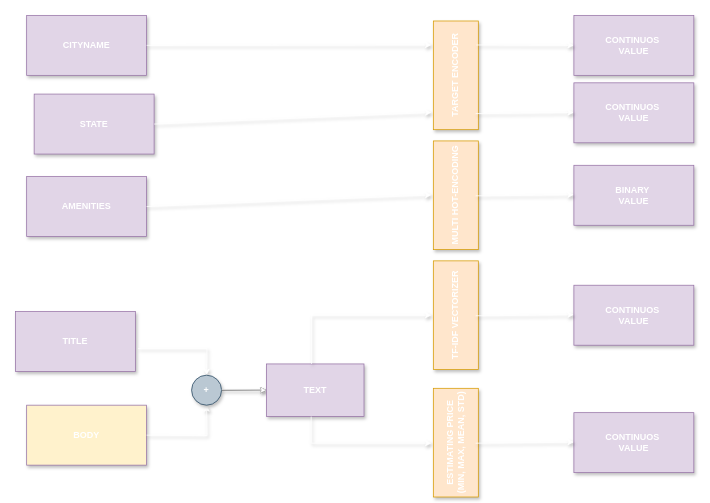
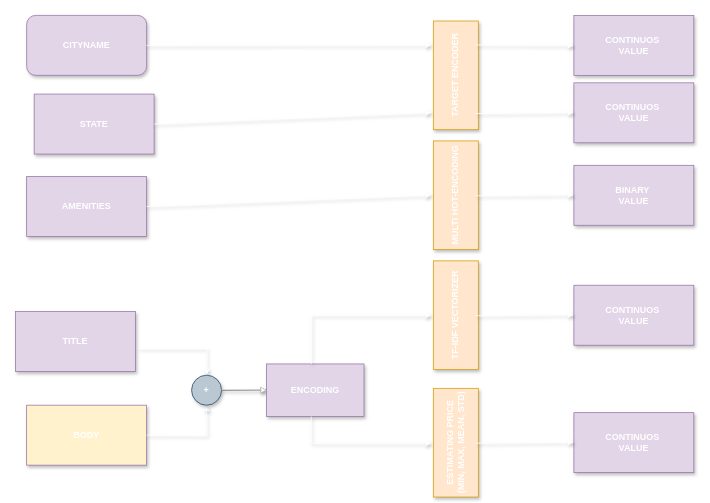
  <mxCell id="0" />
  <mxCell id="1" parent="0" />
- <mxCell id="2" value="&lt;span style=&quot;font-size: 12px;&quot;&gt;&lt;span&gt;CITYNAME&lt;/span&gt;&lt;/span&gt;" style="rounded=0;whiteSpace=wrap;html=1;fillColor=#e1d5e7;strokeColor=#9673a6;shadow=1;fontColor=#FFFFFF;fontStyle=1;fontSize=12;" vertex="1" parent="1"><mxGeometry x="35" y="20" width="160" height="80" as="geometry" /></mxCell>
+ <mxCell id="2" value="&lt;span style=&quot;font-size: 12px;&quot;&gt;&lt;span&gt;CITYNAME&lt;/span&gt;&lt;/span&gt;" style="whiteSpace=wrap;html=1;fillColor=#e1d5e7;strokeColor=#9673a6;shadow=1;fontColor=#FFFFFF;fontStyle=1;fontSize=12;rounded=1;" vertex="1" parent="1"><mxGeometry x="35" y="20" width="160" height="80" as="geometry" /></mxCell>
  <mxCell id="3" value="&lt;span style=&quot;font-size: 12px;&quot;&gt;STATE&lt;/span&gt;" style="rounded=0;whiteSpace=wrap;html=1;fillColor=#e1d5e7;strokeColor=#9673a6;shadow=1;fontColor=#FFFFFF;fontStyle=1;fontSize=12;" vertex="1" parent="1"><mxGeometry x="45" y="125" width="160" height="80" as="geometry" /></mxCell>
  <mxCell id="4" value="" style="endArrow=classic;html=1;rounded=0;exitX=1;exitY=0.5;exitDx=0;exitDy=0;strokeColor=#FFFFFF;shadow=1;fontColor=#FFFFFF;fontStyle=1;fontSize=12;" edge="1" parent="1" source="3"><mxGeometry width="50" height="50" relative="1" as="geometry"><mxPoint x="455" y="149.5" as="sourcePoint" /><mxPoint x="575" y="149.5" as="targetPoint" /></mxGeometry></mxCell>
  <mxCell id="5" value="" style="endArrow=classic;html=1;rounded=0;exitX=1;exitY=0.5;exitDx=0;exitDy=0;strokeColor=#FFFFFF;shadow=1;fontColor=#FFFFFF;fontStyle=1;fontSize=12;" edge="1" parent="1" source="2"><mxGeometry width="50" height="50" relative="1" as="geometry"><mxPoint x="455" y="59.5" as="sourcePoint" /><mxPoint x="575" y="59.5" as="targetPoint" /></mxGeometry></mxCell>
  <mxCell id="6" value="&lt;span style=&quot;font-size: 12px;&quot;&gt;TARGET ENCODER&lt;/span&gt;" style="rounded=0;whiteSpace=wrap;html=1;rotation=-90;fillColor=#ffe6cc;strokeColor=#d79b00;shadow=1;fontColor=#FFFFFF;fontStyle=1;fontSize=12;" vertex="1" parent="1"><mxGeometry x="535" y="70" width="145" height="60" as="geometry" /></mxCell>
  <mxCell id="7" value="&lt;span style=&quot;font-size: 12px;&quot;&gt;AMENITIES&lt;/span&gt;" style="rounded=0;whiteSpace=wrap;html=1;fillColor=#e1d5e7;strokeColor=#9673a6;shadow=1;fontColor=#FFFFFF;fontStyle=1;fontSize=12;" vertex="1" parent="1"><mxGeometry x="35" y="235" width="160" height="80" as="geometry" /></mxCell>
  <mxCell id="8" value="&lt;span style=&quot;font-size: 12px;&quot;&gt;CONTINUOS&amp;nbsp;&lt;/span&gt;&lt;div style=&quot;font-size: 12px;&quot;&gt;&lt;span style=&quot;font-size: 12px;&quot;&gt;VALUE&lt;/span&gt;&lt;/div&gt;" style="rounded=0;whiteSpace=wrap;html=1;fillColor=#e1d5e7;strokeColor=#9673a6;shadow=1;fontColor=#FFFFFF;fontStyle=1;fontSize=12;" vertex="1" parent="1"><mxGeometry x="765" y="20" width="160" height="80" as="geometry" /></mxCell>
  <mxCell id="9" value="&lt;span style=&quot;font-size: 12px;&quot;&gt;CONTINUOS&amp;nbsp;&lt;/span&gt;&lt;div style=&quot;font-size: 12px;&quot;&gt;&lt;span style=&quot;font-size: 12px;&quot;&gt;VALUE&lt;/span&gt;&lt;/div&gt;" style="rounded=0;whiteSpace=wrap;html=1;fillColor=#e1d5e7;strokeColor=#9673a6;shadow=1;fontColor=#FFFFFF;fontStyle=1;fontSize=12;" vertex="1" parent="1"><mxGeometry x="765" y="110" width="160" height="80" as="geometry" /></mxCell>
  <mxCell id="10" value="" style="endArrow=classic;html=1;rounded=0;exitX=0.148;exitY=0.942;exitDx=0;exitDy=0;exitPerimeter=0;strokeColor=#FFFFFF;shadow=1;fontColor=#FFFFFF;fontStyle=1;fontSize=12;" edge="1" parent="1" source="6"><mxGeometry width="50" height="50" relative="1" as="geometry"><mxPoint x="645" y="149.5" as="sourcePoint" /><mxPoint x="765" y="149.5" as="targetPoint" /></mxGeometry></mxCell>
  <mxCell id="11" value="" style="endArrow=classic;html=1;rounded=0;exitX=1;exitY=0.5;exitDx=0;exitDy=0;entryX=0;entryY=0.5;entryDx=0;entryDy=0;strokeColor=#FFFFFF;shadow=1;fontColor=#FFFFFF;fontStyle=1;fontSize=12;" edge="1" parent="1" target="8"><mxGeometry width="50" height="50" relative="1" as="geometry"><mxPoint x="635" y="59.5" as="sourcePoint" /><mxPoint x="755" y="59.5" as="targetPoint" /></mxGeometry></mxCell>
  <mxCell id="12" value="" style="endArrow=classic;html=1;rounded=0;exitX=1;exitY=0.5;exitDx=0;exitDy=0;strokeColor=#FFFFFF;shadow=1;fontColor=#FFFFFF;fontStyle=1;fontSize=12;" edge="1" parent="1" source="7"><mxGeometry width="50" height="50" relative="1" as="geometry"><mxPoint x="455" y="259.5" as="sourcePoint" /><mxPoint x="575" y="259.5" as="targetPoint" /></mxGeometry></mxCell>
  <mxCell id="13" value="&lt;span style=&quot;font-size: 12px;&quot;&gt;MULTI HOT-ENCODING&lt;/span&gt;" style="rounded=0;whiteSpace=wrap;html=1;rotation=-90;fillColor=#ffe6cc;strokeColor=#d79b00;shadow=1;fontColor=#FFFFFF;fontStyle=1;fontSize=12;" vertex="1" parent="1"><mxGeometry x="535" y="230" width="145" height="60" as="geometry" /></mxCell>
  <mxCell id="14" value="&lt;span style=&quot;font-size: 12px;&quot;&gt;BINARY&amp;nbsp;&lt;/span&gt;&lt;div style=&quot;font-size: 12px;&quot;&gt;&lt;span style=&quot;font-size: 12px;&quot;&gt;VALUE&lt;/span&gt;&lt;/div&gt;" style="rounded=0;whiteSpace=wrap;html=1;fillColor=#e1d5e7;strokeColor=#9673a6;shadow=1;fontColor=#FFFFFF;fontStyle=1;fontSize=12;" vertex="1" parent="1"><mxGeometry x="765" y="220" width="160" height="80" as="geometry" /></mxCell>
  <mxCell id="15" value="" style="endArrow=classic;html=1;rounded=0;exitX=0.148;exitY=0.942;exitDx=0;exitDy=0;exitPerimeter=0;strokeColor=#FFFFFF;shadow=1;fontColor=#FFFFFF;fontStyle=1;fontSize=12;" edge="1" parent="1"><mxGeometry width="50" height="50" relative="1" as="geometry"><mxPoint x="634" y="260.75" as="sourcePoint" /><mxPoint x="765" y="259.25" as="targetPoint" /></mxGeometry></mxCell>
  <mxCell id="16" value="&lt;span style=&quot;font-size: 12px;&quot;&gt;TITLE&lt;/span&gt;" style="rounded=0;whiteSpace=wrap;html=1;fillColor=#e1d5e7;strokeColor=#9673a6;shadow=1;fontColor=#FFFFFF;fontStyle=1;fontSize=12;" vertex="1" parent="1"><mxGeometry x="20" y="415" width="160" height="80" as="geometry" /></mxCell>
  <mxCell id="17" value="&lt;span style=&quot;font-size: 12px;&quot;&gt;BODY&lt;/span&gt;" style="rounded=0;whiteSpace=wrap;html=1;fillColor=#fff2cc;strokeColor=#9673a6;shadow=1;fontColor=#FFFFFF;fontStyle=1;fontSize=12;" vertex="1" parent="1"><mxGeometry x="35" y="540" width="160" height="80" as="geometry" /></mxCell>
  <mxCell id="18" value="" style="endArrow=classic;html=1;rounded=0;exitX=1.022;exitY=0.619;exitDx=0;exitDy=0;exitPerimeter=0;edgeStyle=orthogonalEdgeStyle;strokeColor=#FFFFFF;shadow=1;fontColor=#FFFFFF;fontStyle=1;fontSize=12;" edge="1" parent="1" source="16"><mxGeometry width="50" height="50" relative="1" as="geometry"><mxPoint x="325" y="470" as="sourcePoint" /><mxPoint x="275" y="500" as="targetPoint" /></mxGeometry></mxCell>
  <mxCell id="19" value="" style="endArrow=classic;html=1;rounded=0;exitX=1.022;exitY=0.619;exitDx=0;exitDy=0;exitPerimeter=0;edgeStyle=orthogonalEdgeStyle;strokeColor=#FFFFFF;shadow=1;fontColor=#FFFFFF;fontStyle=1;fontSize=12;" edge="1" parent="1"><mxGeometry width="50" height="50" relative="1" as="geometry"><mxPoint x="195" y="580" as="sourcePoint" /><mxPoint x="275" y="540" as="targetPoint" /></mxGeometry></mxCell>
  <mxCell id="20" value="" style="edgeStyle=orthogonalEdgeStyle;rounded=0;orthogonalLoop=1;jettySize=auto;html=1;shadow=1;fontColor=#FFFFFF;fontStyle=1;fontSize=12;" edge="1" parent="1" source="21" target="23"><mxGeometry relative="1" as="geometry" /></mxCell>
  <mxCell id="21" value="&lt;span style=&quot;font-size: 12px;&quot;&gt;+&lt;/span&gt;" style="ellipse;whiteSpace=wrap;html=1;aspect=fixed;fillColor=#bac8d3;strokeColor=#23445d;shadow=1;fontColor=#FFFFFF;fontStyle=1;fontSize=12;" vertex="1" parent="1"><mxGeometry x="255" y="500" width="40" height="40" as="geometry" /></mxCell>
  <mxCell id="22" value="" style="endArrow=classic;html=1;rounded=0;exitX=1;exitY=0.5;exitDx=0;exitDy=0;strokeColor=#FFFFFF;shadow=1;fontColor=#FFFFFF;fontStyle=1;fontSize=12;" edge="1" parent="1"><mxGeometry width="50" height="50" relative="1" as="geometry"><mxPoint x="295" y="519.52" as="sourcePoint" /><mxPoint x="355" y="520" as="targetPoint" /></mxGeometry></mxCell>
- <mxCell id="23" value="&lt;span style=&quot;font-size: 12px;&quot;&gt;TEXT&lt;/span&gt;" style="rounded=0;whiteSpace=wrap;html=1;fillColor=#e1d5e7;strokeColor=#9673a6;shadow=1;fontColor=#FFFFFF;fontStyle=1;fontSize=12;" vertex="1" parent="1"><mxGeometry x="355" y="485" width="130" height="70" as="geometry" /></mxCell>
+ <mxCell id="23" value="&lt;span style=&quot;font-size: 12px;&quot;&gt;ENCODING&lt;/span&gt;" style="rounded=0;whiteSpace=wrap;html=1;fillColor=#e1d5e7;strokeColor=#9673a6;shadow=1;fontColor=#FFFFFF;fontStyle=1;fontSize=12;" vertex="1" parent="1"><mxGeometry x="355" y="485" width="130" height="70" as="geometry" /></mxCell>
  <mxCell id="24" value="" style="endArrow=classic;html=1;rounded=0;edgeStyle=orthogonalEdgeStyle;exitX=0.458;exitY=1.001;exitDx=0;exitDy=0;exitPerimeter=0;strokeColor=#FFFFFF;shadow=1;fontColor=#FFFFFF;fontStyle=1;fontSize=12;" edge="1" parent="1" source="23"><mxGeometry width="50" height="50" relative="1" as="geometry"><mxPoint x="415" y="560" as="sourcePoint" /><mxPoint x="575" y="590.7" as="targetPoint" /><Array as="points"><mxPoint x="414" y="591" /></Array></mxGeometry></mxCell>
  <mxCell id="25" value="" style="endArrow=classic;html=1;rounded=0;edgeStyle=orthogonalEdgeStyle;strokeColor=#FFFFFF;shadow=1;fontColor=#FFFFFF;fontStyle=1;fontSize=12;" edge="1" parent="1" source="23"><mxGeometry width="50" height="50" relative="1" as="geometry"><mxPoint x="415" y="480" as="sourcePoint" /><mxPoint x="575" y="420" as="targetPoint" /><Array as="points"><mxPoint x="415" y="420" /></Array></mxGeometry></mxCell>
  <mxCell id="26" value="&lt;span style=&quot;font-size: 12px;&quot;&gt;TF-IDF VECTORIZER&lt;/span&gt;" style="rounded=0;whiteSpace=wrap;html=1;rotation=-90;fillColor=#ffe6cc;strokeColor=#d79b00;shadow=1;fontColor=#FFFFFF;fontStyle=1;fontSize=12;" vertex="1" parent="1"><mxGeometry x="535" y="390" width="145" height="60" as="geometry" /></mxCell>
  <mxCell id="27" value="&lt;span style=&quot;font-size: 12px;&quot;&gt;ESTIMATING PRICE&lt;/span&gt;&lt;div style=&quot;font-size: 12px;&quot;&gt;&lt;span style=&quot;font-size: 12px;&quot;&gt;(MIN, MAX, MEAN, STD)&lt;/span&gt;&lt;/div&gt;" style="rounded=0;whiteSpace=wrap;html=1;rotation=-90;fillColor=#ffe6cc;strokeColor=#d79b00;shadow=1;fontColor=#FFFFFF;fontStyle=1;fontSize=12;" vertex="1" parent="1"><mxGeometry x="535" y="560" width="145" height="60" as="geometry" /></mxCell>
  <mxCell id="28" value="&lt;span style=&quot;font-size: 12px;&quot;&gt;CONTINUOS&amp;nbsp;&lt;/span&gt;&lt;div style=&quot;font-size: 12px;&quot;&gt;&lt;span style=&quot;font-size: 12px;&quot;&gt;VALUE&lt;/span&gt;&lt;/div&gt;" style="rounded=0;whiteSpace=wrap;html=1;fillColor=#e1d5e7;strokeColor=#9673a6;shadow=1;fontColor=#FFFFFF;fontStyle=1;fontSize=12;" vertex="1" parent="1"><mxGeometry x="765" y="380" width="160" height="80" as="geometry" /></mxCell>
  <mxCell id="29" value="&lt;span style=&quot;font-size: 12px;&quot;&gt;CONTINUOS&amp;nbsp;&lt;/span&gt;&lt;div style=&quot;font-size: 12px;&quot;&gt;&lt;span style=&quot;font-size: 12px;&quot;&gt;VALUE&lt;/span&gt;&lt;/div&gt;" style="rounded=0;whiteSpace=wrap;html=1;fillColor=#e1d5e7;strokeColor=#9673a6;shadow=1;fontColor=#FFFFFF;fontStyle=1;fontSize=12;" vertex="1" parent="1"><mxGeometry x="765" y="550" width="160" height="80" as="geometry" /></mxCell>
  <mxCell id="30" value="" style="endArrow=classic;html=1;rounded=0;exitX=0.148;exitY=0.942;exitDx=0;exitDy=0;exitPerimeter=0;strokeColor=#FFFFFF;shadow=1;fontColor=#FFFFFF;fontStyle=1;fontSize=12;" edge="1" parent="1"><mxGeometry width="50" height="50" relative="1" as="geometry"><mxPoint x="634" y="420.75" as="sourcePoint" /><mxPoint x="765" y="419.25" as="targetPoint" /></mxGeometry></mxCell>
  <mxCell id="31" value="" style="endArrow=classic;html=1;rounded=0;exitX=0.148;exitY=0.942;exitDx=0;exitDy=0;exitPerimeter=0;strokeColor=#FFFFFF;shadow=1;fontColor=#FFFFFF;fontStyle=1;fontSize=12;" edge="1" parent="1"><mxGeometry width="50" height="50" relative="1" as="geometry"><mxPoint x="634" y="590.75" as="sourcePoint" /><mxPoint x="765" y="589.25" as="targetPoint" /></mxGeometry></mxCell>
